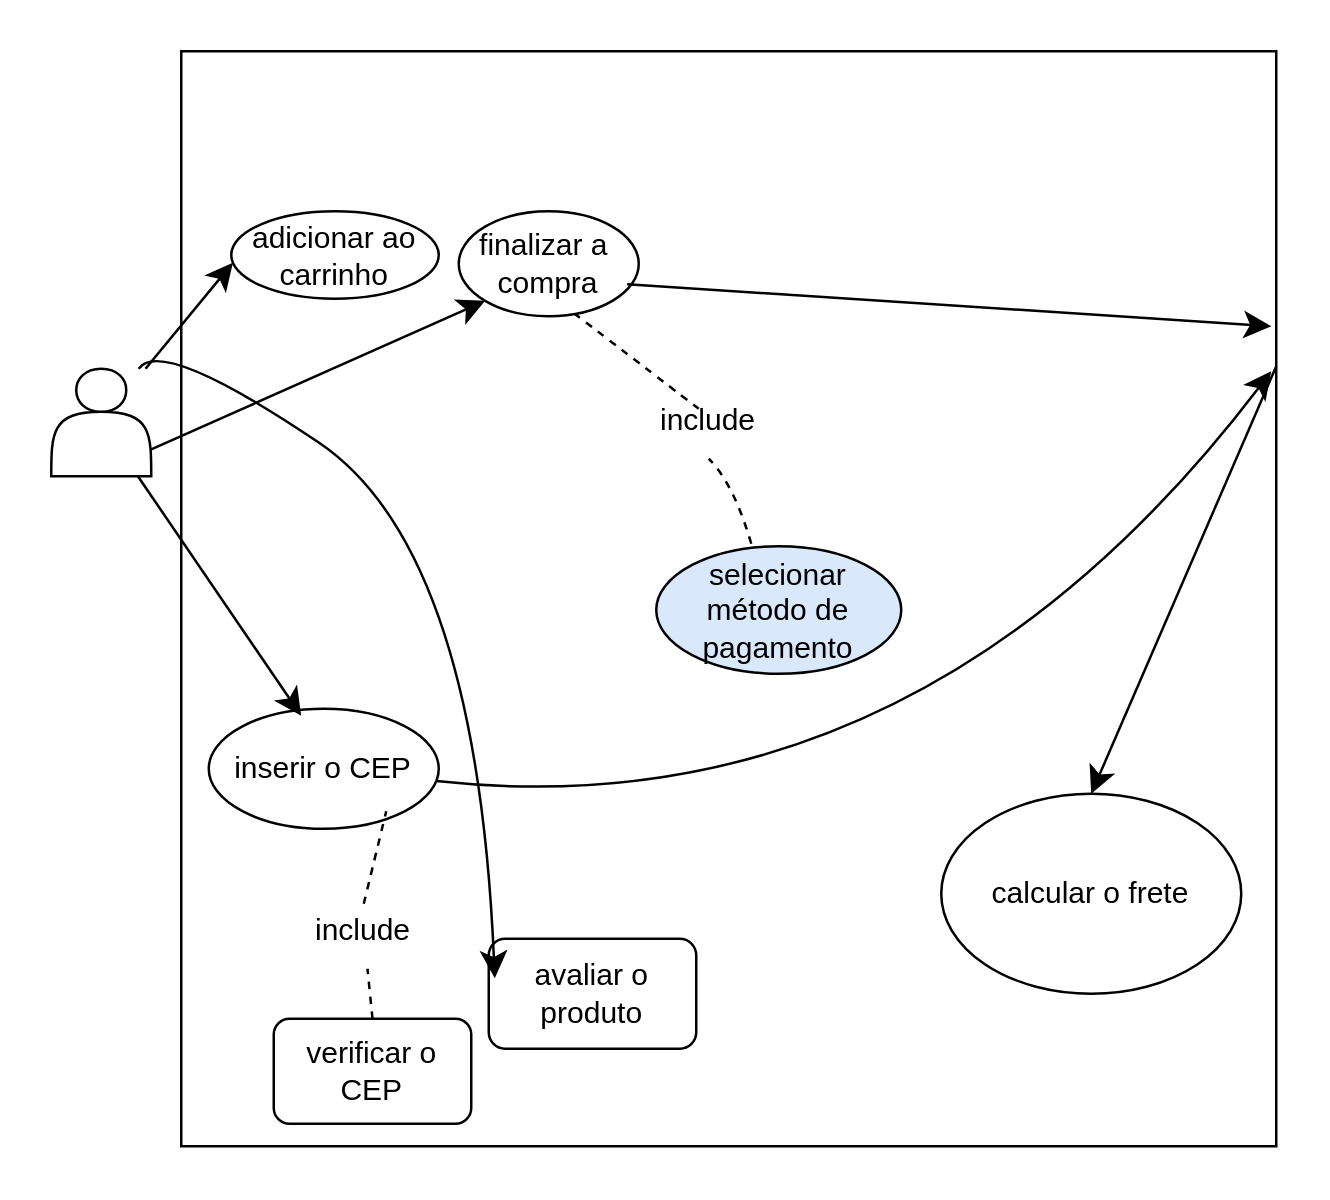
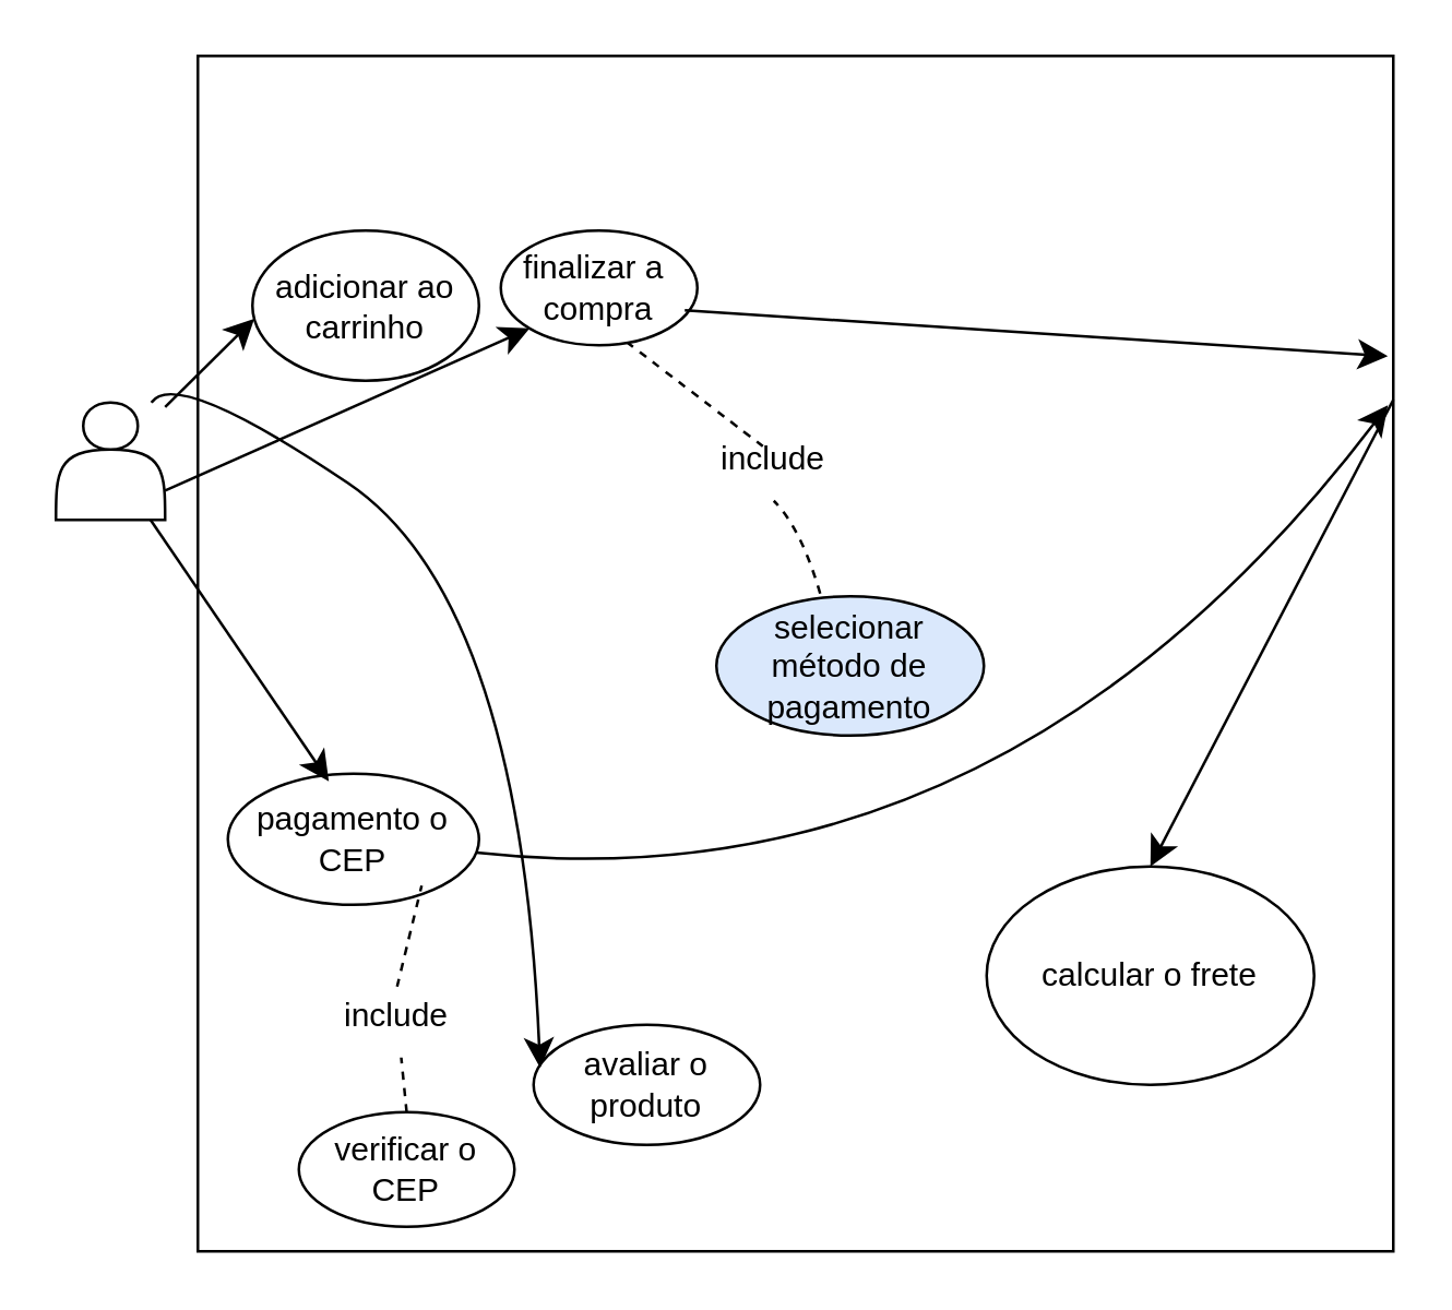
  <mxCell id="0" />
  <mxCell id="1" parent="0" />
  <mxCell id="2" value="" style="whiteSpace=wrap;html=1;aspect=fixed;movable=0;resizable=0;rotatable=0;deletable=0;editable=0;locked=1;connectable=0;" vertex="1" parent="1"><mxGeometry x="72" y="20" width="438" height="438" as="geometry" /></mxCell>
  <mxCell id="3" value="" style="shape=actor;whiteSpace=wrap;html=1;" vertex="1" parent="1"><mxGeometry x="20" y="147" width="40" height="43" as="geometry" /></mxCell>
- <mxCell id="4" value="adicionar ao carrinho" style="ellipse;whiteSpace=wrap;html=1;" vertex="1" parent="1"><mxGeometry x="92" y="84" width="83" height="35" as="geometry" /></mxCell>
+ <mxCell id="4" value="adicionar ao carrinho" style="ellipse;whiteSpace=wrap;html=1;" vertex="1" parent="1"><mxGeometry x="92" y="84" width="83" height="55" as="geometry" /></mxCell>
  <mxCell id="5" value="" style="endArrow=classic;html=1;rounded=0;fontSize=12;startSize=8;endSize=8;curved=1;entryX=0.008;entryY=0.588;entryDx=0;entryDy=0;entryPerimeter=0;" edge="1" parent="1" source="3" target="4"><mxGeometry width="50" height="50" relative="1" as="geometry"><mxPoint x="60" y="218.5" as="sourcePoint" /><mxPoint x="130.711" y="168.5" as="targetPoint" /></mxGeometry></mxCell>
  <mxCell id="6" value="finalizar a&amp;nbsp;&lt;div&gt;compra&lt;/div&gt;" style="ellipse;whiteSpace=wrap;html=1;" vertex="1" parent="1"><mxGeometry x="183" y="84" width="72" height="42" as="geometry" /></mxCell>
  <mxCell id="7" value="" style="endArrow=classic;html=1;rounded=0;fontSize=12;startSize=8;endSize=8;curved=1;entryX=0;entryY=1;entryDx=0;entryDy=0;exitX=1;exitY=0.75;exitDx=0;exitDy=0;" edge="1" parent="1" source="3" target="6"><mxGeometry width="50" height="50" relative="1" as="geometry"><mxPoint x="209" y="149" as="sourcePoint" /><mxPoint x="247" y="112" as="targetPoint" /></mxGeometry></mxCell>
  <mxCell id="8" value="selecionar método de pagamento" style="ellipse;whiteSpace=wrap;html=1;fillColor=#dae8fc;" vertex="1" parent="1"><mxGeometry x="262" y="218" width="98" height="51" as="geometry" /></mxCell>
  <mxCell id="9" value="include" style="text;html=1;align=center;verticalAlign=middle;whiteSpace=wrap;rounded=0;" vertex="1" parent="1"><mxGeometry x="253" y="153" width="60" height="30" as="geometry" /></mxCell>
  <mxCell id="10" value="" style="endArrow=none;dashed=1;html=1;rounded=0;fontSize=12;startSize=8;endSize=8;curved=1;entryX=0.647;entryY=0.981;entryDx=0;entryDy=0;entryPerimeter=0;" edge="1" parent="1" target="6"><mxGeometry width="50" height="50" relative="1" as="geometry"><mxPoint x="279" y="163" as="sourcePoint" /><mxPoint x="301" y="108" as="targetPoint" /></mxGeometry></mxCell>
  <mxCell id="11" value="" style="endArrow=none;dashed=1;html=1;rounded=0;fontSize=12;startSize=8;endSize=8;curved=1;entryX=0.5;entryY=1;entryDx=0;entryDy=0;" edge="1" parent="1" target="9"><mxGeometry width="50" height="50" relative="1" as="geometry"><mxPoint x="300" y="217" as="sourcePoint" /><mxPoint x="324" y="170" as="targetPoint" /><Array as="points"><mxPoint x="293" y="193" /></Array></mxGeometry></mxCell>
  <mxCell id="12" value="" style="endArrow=classic;html=1;rounded=0;fontSize=12;startSize=8;endSize=8;curved=1;exitX=0.936;exitY=0.695;exitDx=0;exitDy=0;exitPerimeter=0;" edge="1" parent="1" source="6"><mxGeometry width="50" height="50" relative="1" as="geometry"><mxPoint x="287" y="128" as="sourcePoint" /><mxPoint x="508" y="130" as="targetPoint" /></mxGeometry></mxCell>
- <mxCell id="13" value="calcular o frete" style="ellipse;whiteSpace=wrap;html=1;" vertex="1" parent="1"><mxGeometry x="376" y="317" width="120" height="80" as="geometry" /></mxCell>
+ <mxCell id="13" value="calcular o frete" style="ellipse;whiteSpace=wrap;html=1;" vertex="1" parent="1"><mxGeometry x="361" y="317" width="120" height="80" as="geometry" /></mxCell>
  <mxCell id="14" value="" style="endArrow=classic;html=1;rounded=0;fontSize=12;startSize=8;endSize=8;curved=1;entryX=0.5;entryY=0;entryDx=0;entryDy=0;" edge="1" parent="1" target="13"><mxGeometry width="50" height="50" relative="1" as="geometry"><mxPoint x="510" y="146" as="sourcePoint" /><mxPoint x="439.289" y="146" as="targetPoint" /></mxGeometry></mxCell>
- <mxCell id="15" value="inserir o CEP" style="ellipse;whiteSpace=wrap;html=1;" vertex="1" parent="1"><mxGeometry x="83" y="283" width="92" height="48" as="geometry" /></mxCell>
+ <mxCell id="15" value="pagamento o CEP" style="ellipse;whiteSpace=wrap;html=1;" vertex="1" parent="1"><mxGeometry x="83" y="283" width="92" height="48" as="geometry" /></mxCell>
  <mxCell id="16" value="" style="endArrow=classic;html=1;rounded=0;fontSize=12;startSize=8;endSize=8;curved=1;entryX=0.402;entryY=0.058;entryDx=0;entryDy=0;entryPerimeter=0;" edge="1" parent="1" source="3" target="15"><mxGeometry width="50" height="50" relative="1" as="geometry"><mxPoint x="40" y="240" as="sourcePoint" /><mxPoint x="40" y="260.711" as="targetPoint" /></mxGeometry></mxCell>
  <mxCell id="17" value="" style="endArrow=none;dashed=1;html=1;rounded=0;fontSize=12;startSize=8;endSize=8;curved=1;" edge="1" parent="1"><mxGeometry width="50" height="50" relative="1" as="geometry"><mxPoint x="145" y="361" as="sourcePoint" /><mxPoint x="154" y="324" as="targetPoint" /></mxGeometry></mxCell>
  <mxCell id="18" value="include" style="text;html=1;align=center;verticalAlign=middle;whiteSpace=wrap;rounded=0;" vertex="1" parent="1"><mxGeometry x="115" y="357" width="60" height="30" as="geometry" /></mxCell>
  <mxCell id="19" style="edgeStyle=none;curved=1;rounded=0;orthogonalLoop=1;jettySize=auto;html=1;exitX=0.5;exitY=1;exitDx=0;exitDy=0;fontSize=12;startSize=8;endSize=8;" edge="1" parent="1" source="18" target="18"><mxGeometry relative="1" as="geometry" /></mxCell>
- <mxCell id="20" value="verificar o CEP" style="whiteSpace=wrap;html=1;rounded=1;" vertex="1" parent="1"><mxGeometry x="109" y="407" width="79" height="42" as="geometry" /></mxCell>
+ <mxCell id="20" value="verificar o CEP" style="ellipse;whiteSpace=wrap;html=1;" vertex="1" parent="1"><mxGeometry x="109" y="407" width="79" height="42" as="geometry" /></mxCell>
  <mxCell id="21" value="" style="endArrow=none;dashed=1;html=1;rounded=0;fontSize=12;startSize=8;endSize=8;curved=1;exitX=0.5;exitY=0;exitDx=0;exitDy=0;" edge="1" parent="1" source="20" target="18"><mxGeometry width="50" height="50" relative="1" as="geometry"><mxPoint x="121" y="414" as="sourcePoint" /><mxPoint x="165" y="368" as="targetPoint" /><Array as="points" /></mxGeometry></mxCell>
  <mxCell id="22" value="" style="endArrow=classic;html=1;rounded=0;fontSize=12;startSize=8;endSize=8;curved=1;" edge="1" parent="1" source="15"><mxGeometry width="50" height="50" relative="1" as="geometry"><mxPoint x="175" y="357" as="sourcePoint" /><mxPoint x="508" y="148" as="targetPoint" /><Array as="points"><mxPoint x="367" y="333" /></Array></mxGeometry></mxCell>
- <mxCell id="23" value="avaliar o produto" style="whiteSpace=wrap;html=1;rounded=1;" vertex="1" parent="1"><mxGeometry x="195" y="375" width="83" height="44" as="geometry" /></mxCell>
+ <mxCell id="23" value="avaliar o produto" style="ellipse;whiteSpace=wrap;html=1;" vertex="1" parent="1"><mxGeometry x="195" y="375" width="83" height="44" as="geometry" /></mxCell>
  <mxCell id="24" value="" style="endArrow=classic;html=1;rounded=0;fontSize=12;startSize=8;endSize=8;curved=1;entryX=0.029;entryY=0.359;entryDx=0;entryDy=0;entryPerimeter=0;" edge="1" parent="1" source="3" target="23"><mxGeometry width="50" height="50" relative="1" as="geometry"><mxPoint x="40" y="126.289" as="sourcePoint" /><mxPoint x="40" y="76.289" as="targetPoint" /><Array as="points"><mxPoint x="64" y="134" /><mxPoint x="190" y="219" /></Array></mxGeometry></mxCell>
